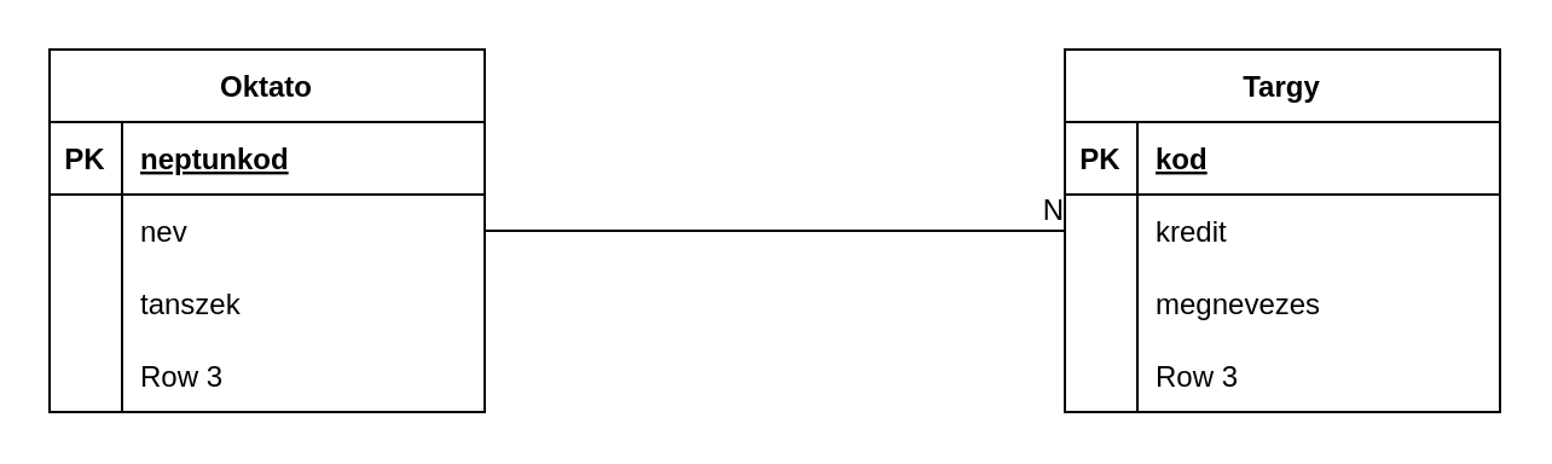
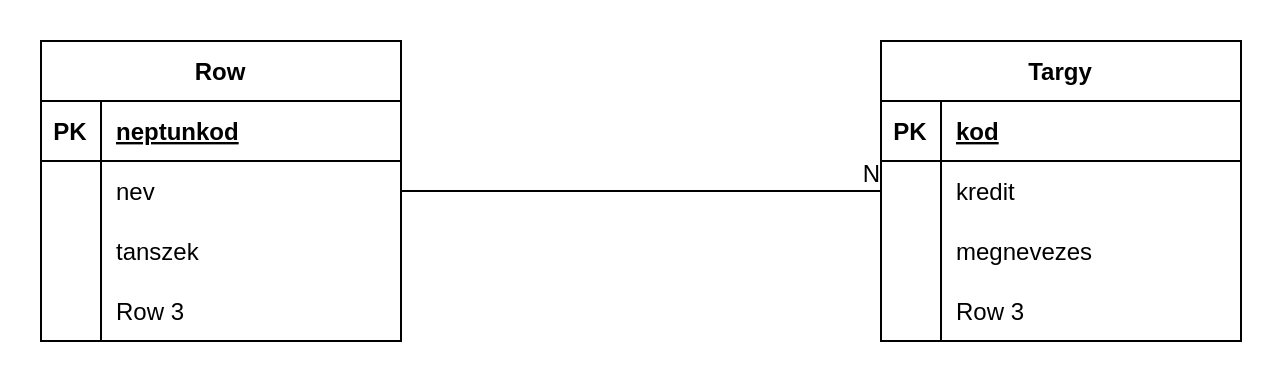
  <mxCell id="0" />
  <mxCell id="1" parent="0" />
- <mxCell id="2" value="Oktato" style="shape=table;startSize=30;container=1;collapsible=1;childLayout=tableLayout;fixedRows=1;rowLines=0;fontStyle=1;align=center;resizeLast=1;" vertex="1" parent="1"><mxGeometry x="20" width="180" height="150" as="geometry" y="20" /></mxCell>
+ <mxCell id="2" value="Row" style="shape=table;startSize=30;container=1;collapsible=1;childLayout=tableLayout;fixedRows=1;rowLines=0;fontStyle=1;align=center;resizeLast=1;" vertex="1" parent="1"><mxGeometry x="20" width="180" height="150" as="geometry" y="20" /></mxCell>
  <mxCell id="3" value="" style="shape=tableRow;horizontal=0;startSize=0;swimlaneHead=0;swimlaneBody=0;fillColor=none;collapsible=0;dropTarget=0;points=[[0,0.5],[1,0.5]];portConstraint=eastwest;top=0;left=0;right=0;bottom=1;" vertex="1" parent="2"><mxGeometry y="30" width="180" height="30" as="geometry" /></mxCell>
  <mxCell id="4" value="PK" style="shape=partialRectangle;connectable=0;fillColor=none;top=0;left=0;bottom=0;right=0;fontStyle=1;overflow=hidden;" vertex="1" parent="3"><mxGeometry width="30" height="30" as="geometry"><mxRectangle width="30" height="30" as="alternateBounds" /></mxGeometry></mxCell>
  <mxCell id="5" value="neptunkod" style="shape=partialRectangle;connectable=0;fillColor=none;top=0;left=0;bottom=0;right=0;align=left;spacingLeft=6;fontStyle=5;overflow=hidden;" vertex="1" parent="3"><mxGeometry x="30" width="150" height="30" as="geometry"><mxRectangle width="150" height="30" as="alternateBounds" /></mxGeometry></mxCell>
  <mxCell id="6" value="" style="shape=tableRow;horizontal=0;startSize=0;swimlaneHead=0;swimlaneBody=0;fillColor=none;collapsible=0;dropTarget=0;points=[[0,0.5],[1,0.5]];portConstraint=eastwest;top=0;left=0;right=0;bottom=0;" vertex="1" parent="2"><mxGeometry y="60" width="180" height="30" as="geometry" /></mxCell>
  <mxCell id="7" value="" style="shape=partialRectangle;connectable=0;fillColor=none;top=0;left=0;bottom=0;right=0;editable=1;overflow=hidden;" vertex="1" parent="6"><mxGeometry width="30" height="30" as="geometry"><mxRectangle width="30" height="30" as="alternateBounds" /></mxGeometry></mxCell>
  <mxCell id="8" value="nev" style="shape=partialRectangle;connectable=0;fillColor=none;top=0;left=0;bottom=0;right=0;align=left;spacingLeft=6;overflow=hidden;" vertex="1" parent="6"><mxGeometry x="30" width="150" height="30" as="geometry"><mxRectangle width="150" height="30" as="alternateBounds" /></mxGeometry></mxCell>
  <mxCell id="9" value="" style="shape=tableRow;horizontal=0;startSize=0;swimlaneHead=0;swimlaneBody=0;fillColor=none;collapsible=0;dropTarget=0;points=[[0,0.5],[1,0.5]];portConstraint=eastwest;top=0;left=0;right=0;bottom=0;" vertex="1" parent="2"><mxGeometry y="90" width="180" height="30" as="geometry" /></mxCell>
  <mxCell id="10" value="" style="shape=partialRectangle;connectable=0;fillColor=none;top=0;left=0;bottom=0;right=0;editable=1;overflow=hidden;" vertex="1" parent="9"><mxGeometry width="30" height="30" as="geometry"><mxRectangle width="30" height="30" as="alternateBounds" /></mxGeometry></mxCell>
  <mxCell id="11" value="tanszek" style="shape=partialRectangle;connectable=0;fillColor=none;top=0;left=0;bottom=0;right=0;align=left;spacingLeft=6;overflow=hidden;" vertex="1" parent="9"><mxGeometry x="30" width="150" height="30" as="geometry"><mxRectangle width="150" height="30" as="alternateBounds" /></mxGeometry></mxCell>
  <mxCell id="12" value="" style="shape=tableRow;horizontal=0;startSize=0;swimlaneHead=0;swimlaneBody=0;fillColor=none;collapsible=0;dropTarget=0;points=[[0,0.5],[1,0.5]];portConstraint=eastwest;top=0;left=0;right=0;bottom=0;" vertex="1" parent="2"><mxGeometry y="120" width="180" height="30" as="geometry" /></mxCell>
  <mxCell id="13" value="" style="shape=partialRectangle;connectable=0;fillColor=none;top=0;left=0;bottom=0;right=0;editable=1;overflow=hidden;" vertex="1" parent="12"><mxGeometry width="30" height="30" as="geometry"><mxRectangle width="30" height="30" as="alternateBounds" /></mxGeometry></mxCell>
  <mxCell id="14" value="Row 3" style="shape=partialRectangle;connectable=0;fillColor=none;top=0;left=0;bottom=0;right=0;align=left;spacingLeft=6;overflow=hidden;" vertex="1" parent="12"><mxGeometry x="30" width="150" height="30" as="geometry"><mxRectangle width="150" height="30" as="alternateBounds" /></mxGeometry></mxCell>
  <mxCell id="15" value="Targy" style="shape=table;startSize=30;container=1;collapsible=1;childLayout=tableLayout;fixedRows=1;rowLines=0;fontStyle=1;align=center;resizeLast=1;" vertex="1" parent="1"><mxGeometry x="440" width="180" height="150" as="geometry" y="20" /></mxCell>
  <mxCell id="16" value="" style="shape=tableRow;horizontal=0;startSize=0;swimlaneHead=0;swimlaneBody=0;fillColor=none;collapsible=0;dropTarget=0;points=[[0,0.5],[1,0.5]];portConstraint=eastwest;top=0;left=0;right=0;bottom=1;" vertex="1" parent="15"><mxGeometry y="30" width="180" height="30" as="geometry" /></mxCell>
  <mxCell id="17" value="PK" style="shape=partialRectangle;connectable=0;fillColor=none;top=0;left=0;bottom=0;right=0;fontStyle=1;overflow=hidden;" vertex="1" parent="16"><mxGeometry width="30" height="30" as="geometry"><mxRectangle width="30" height="30" as="alternateBounds" /></mxGeometry></mxCell>
  <mxCell id="18" value="kod" style="shape=partialRectangle;connectable=0;fillColor=none;top=0;left=0;bottom=0;right=0;align=left;spacingLeft=6;fontStyle=5;overflow=hidden;" vertex="1" parent="16"><mxGeometry x="30" width="150" height="30" as="geometry"><mxRectangle width="150" height="30" as="alternateBounds" /></mxGeometry></mxCell>
  <mxCell id="19" value="" style="shape=tableRow;horizontal=0;startSize=0;swimlaneHead=0;swimlaneBody=0;fillColor=none;collapsible=0;dropTarget=0;points=[[0,0.5],[1,0.5]];portConstraint=eastwest;top=0;left=0;right=0;bottom=0;" vertex="1" parent="15"><mxGeometry y="60" width="180" height="30" as="geometry" /></mxCell>
  <mxCell id="20" value="" style="shape=partialRectangle;connectable=0;fillColor=none;top=0;left=0;bottom=0;right=0;editable=1;overflow=hidden;" vertex="1" parent="19"><mxGeometry width="30" height="30" as="geometry"><mxRectangle width="30" height="30" as="alternateBounds" /></mxGeometry></mxCell>
  <mxCell id="21" value="kredit" style="shape=partialRectangle;connectable=0;fillColor=none;top=0;left=0;bottom=0;right=0;align=left;spacingLeft=6;overflow=hidden;" vertex="1" parent="19"><mxGeometry x="30" width="150" height="30" as="geometry"><mxRectangle width="150" height="30" as="alternateBounds" /></mxGeometry></mxCell>
  <mxCell id="22" value="" style="shape=tableRow;horizontal=0;startSize=0;swimlaneHead=0;swimlaneBody=0;fillColor=none;collapsible=0;dropTarget=0;points=[[0,0.5],[1,0.5]];portConstraint=eastwest;top=0;left=0;right=0;bottom=0;" vertex="1" parent="15"><mxGeometry y="90" width="180" height="30" as="geometry" /></mxCell>
  <mxCell id="23" value="" style="shape=partialRectangle;connectable=0;fillColor=none;top=0;left=0;bottom=0;right=0;editable=1;overflow=hidden;" vertex="1" parent="22"><mxGeometry width="30" height="30" as="geometry"><mxRectangle width="30" height="30" as="alternateBounds" /></mxGeometry></mxCell>
  <mxCell id="24" value="megnevezes" style="shape=partialRectangle;connectable=0;fillColor=none;top=0;left=0;bottom=0;right=0;align=left;spacingLeft=6;overflow=hidden;" vertex="1" parent="22"><mxGeometry x="30" width="150" height="30" as="geometry"><mxRectangle width="150" height="30" as="alternateBounds" /></mxGeometry></mxCell>
  <mxCell id="25" value="" style="shape=tableRow;horizontal=0;startSize=0;swimlaneHead=0;swimlaneBody=0;fillColor=none;collapsible=0;dropTarget=0;points=[[0,0.5],[1,0.5]];portConstraint=eastwest;top=0;left=0;right=0;bottom=0;" vertex="1" parent="15"><mxGeometry y="120" width="180" height="30" as="geometry" /></mxCell>
  <mxCell id="26" value="" style="shape=partialRectangle;connectable=0;fillColor=none;top=0;left=0;bottom=0;right=0;editable=1;overflow=hidden;" vertex="1" parent="25"><mxGeometry width="30" height="30" as="geometry"><mxRectangle width="30" height="30" as="alternateBounds" /></mxGeometry></mxCell>
  <mxCell id="27" value="Row 3" style="shape=partialRectangle;connectable=0;fillColor=none;top=0;left=0;bottom=0;right=0;align=left;spacingLeft=6;overflow=hidden;" vertex="1" parent="25"><mxGeometry x="30" width="150" height="30" as="geometry"><mxRectangle width="150" height="30" as="alternateBounds" /></mxGeometry></mxCell>
  <mxCell id="28" value="" style="endArrow=none;html=1;rounded=0;exitX=1;exitY=0.5;exitDx=0;exitDy=0;entryX=0;entryY=0.5;entryDx=0;entryDy=0;edgeStyle=orthogonalEdgeStyle;" edge="1" parent="1" source="6" target="19"><mxGeometry relative="1" as="geometry"><mxPoint x="340" y="260" as="sourcePoint" /><mxPoint x="500" y="260" as="targetPoint" /></mxGeometry></mxCell>
  <mxCell id="29" value="N" style="resizable=0;html=1;align=right;verticalAlign=bottom;" connectable="0" vertex="1" parent="28"><mxGeometry x="1" relative="1" as="geometry" /></mxCell>
